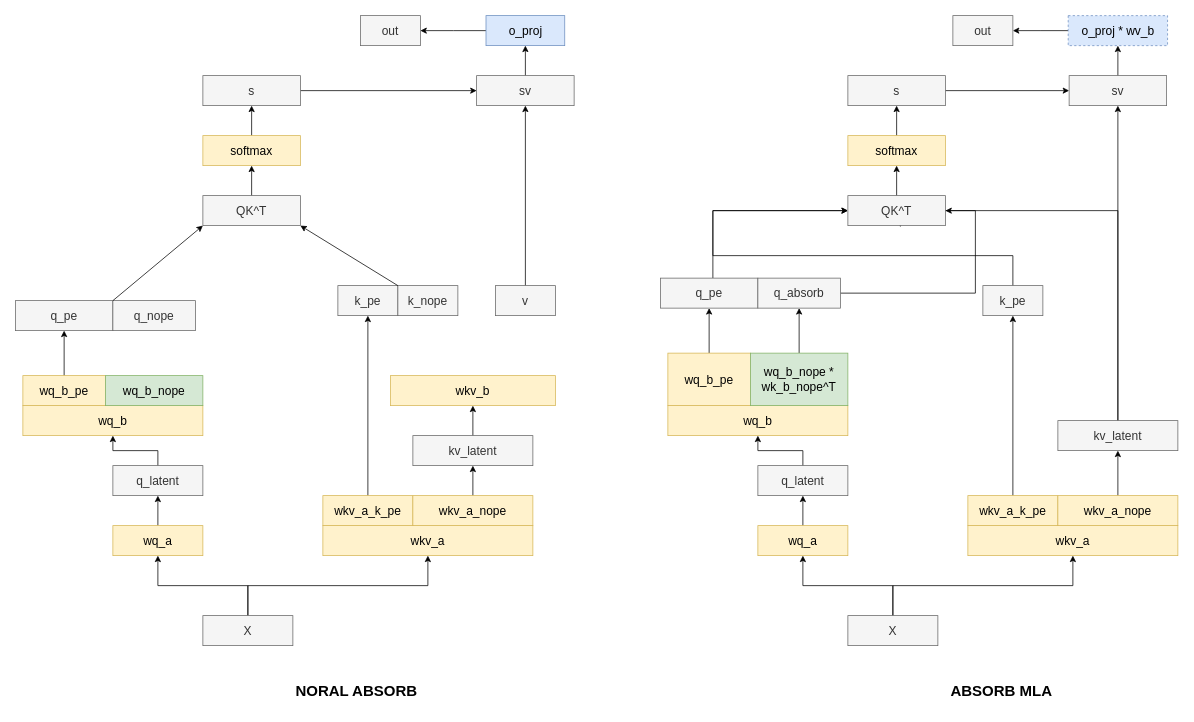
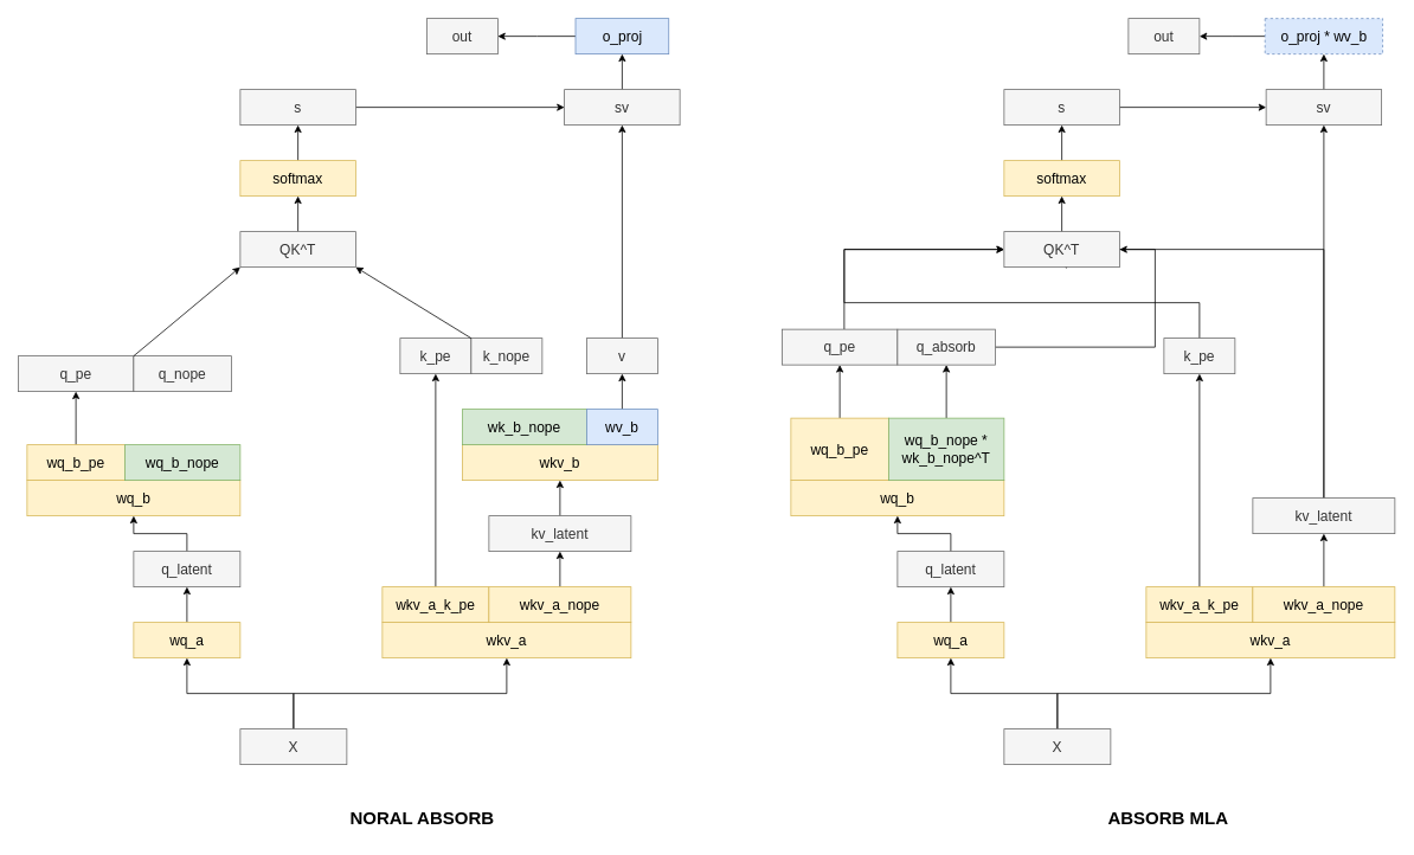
  <mxCell id="0" />
  <mxCell id="1" parent="0" />
  <mxCell id="2" style="edgeStyle=orthogonalEdgeStyle;rounded=0;orthogonalLoop=1;jettySize=auto;html=1;entryX=0.5;entryY=1;entryDx=0;entryDy=0;" edge="1" parent="1" source="4" target="6"><mxGeometry relative="1" as="geometry" /></mxCell>
  <mxCell id="3" style="edgeStyle=orthogonalEdgeStyle;rounded=0;orthogonalLoop=1;jettySize=auto;html=1;entryX=0.5;entryY=1;entryDx=0;entryDy=0;" edge="1" parent="1" source="4" target="9"><mxGeometry relative="1" as="geometry"><Array as="points"><mxPoint x="330" y="780" /><mxPoint x="570" y="780" /></Array></mxGeometry></mxCell>
  <mxCell id="4" value="&lt;font style=&quot;font-size: 16px;&quot;&gt;X&lt;/font&gt;" style="rounded=0;whiteSpace=wrap;html=1;fillColor=#f5f5f5;fontColor=#333333;strokeColor=#666666;" vertex="1" parent="1"><mxGeometry x="270" y="820" width="120" height="40" as="geometry" /></mxCell>
  <mxCell id="5" style="edgeStyle=orthogonalEdgeStyle;rounded=0;orthogonalLoop=1;jettySize=auto;html=1;entryX=0.5;entryY=1;entryDx=0;entryDy=0;" edge="1" parent="1" source="6" target="8"><mxGeometry relative="1" as="geometry" /></mxCell>
  <mxCell id="6" value="&lt;span style=&quot;font-size: 16px;&quot;&gt;wq_a&lt;/span&gt;" style="rounded=0;whiteSpace=wrap;html=1;fillColor=#fff2cc;strokeColor=#d6b656;" vertex="1" parent="1"><mxGeometry x="150" y="700" width="120" height="40" as="geometry" /></mxCell>
  <mxCell id="7" style="edgeStyle=orthogonalEdgeStyle;rounded=0;orthogonalLoop=1;jettySize=auto;html=1;entryX=0.5;entryY=1;entryDx=0;entryDy=0;" edge="1" parent="1" source="8" target="13"><mxGeometry relative="1" as="geometry" /></mxCell>
  <mxCell id="8" value="&lt;font style=&quot;font-size: 16px;&quot;&gt;q_latent&lt;/font&gt;" style="rounded=0;whiteSpace=wrap;html=1;fillColor=#f5f5f5;fontColor=#333333;strokeColor=#666666;" vertex="1" parent="1"><mxGeometry x="150" y="620" width="120" height="40" as="geometry" /></mxCell>
  <mxCell id="9" value="&lt;span style=&quot;font-size: 16px;&quot;&gt;wkv_a&lt;/span&gt;" style="rounded=0;whiteSpace=wrap;html=1;fillColor=#fff2cc;strokeColor=#d6b656;" vertex="1" parent="1"><mxGeometry x="430" y="700" width="280" height="40" as="geometry" /></mxCell>
  <mxCell id="10" value="&lt;font style=&quot;font-size: 16px;&quot;&gt;k_pe&lt;/font&gt;" style="rounded=0;whiteSpace=wrap;html=1;fillColor=#f5f5f5;fontColor=#333333;strokeColor=#666666;" vertex="1" parent="1"><mxGeometry x="450" y="380" width="80" height="40" as="geometry" /></mxCell>
  <mxCell id="11" style="edgeStyle=orthogonalEdgeStyle;rounded=0;orthogonalLoop=1;jettySize=auto;html=1;entryX=0.5;entryY=1;entryDx=0;entryDy=0;" edge="1" parent="1" source="12" target="23"><mxGeometry relative="1" as="geometry" /></mxCell>
  <mxCell id="12" value="&lt;font style=&quot;font-size: 16px;&quot;&gt;kv_latent&lt;/font&gt;" style="rounded=0;whiteSpace=wrap;html=1;fillColor=#f5f5f5;fontColor=#333333;strokeColor=#666666;" vertex="1" parent="1"><mxGeometry x="550" y="580" width="160" height="40" as="geometry" /></mxCell>
  <mxCell id="13" value="&lt;span style=&quot;font-size: 16px;&quot;&gt;wq_b&lt;/span&gt;" style="rounded=0;whiteSpace=wrap;html=1;fillColor=#fff2cc;strokeColor=#d6b656;" vertex="1" parent="1"><mxGeometry x="30" y="540" width="240" height="40" as="geometry" /></mxCell>
  <mxCell id="14" style="edgeStyle=orthogonalEdgeStyle;rounded=0;orthogonalLoop=1;jettySize=auto;html=1;entryX=0.5;entryY=1;entryDx=0;entryDy=0;" edge="1" parent="1" source="15" target="17"><mxGeometry relative="1" as="geometry" /></mxCell>
  <mxCell id="15" value="&lt;span style=&quot;font-size: 16px;&quot;&gt;wq_b_pe&lt;/span&gt;" style="rounded=0;whiteSpace=wrap;html=1;fillColor=#fff2cc;strokeColor=#d6b656;" vertex="1" parent="1"><mxGeometry x="30" y="500" width="110" height="40" as="geometry" /></mxCell>
  <mxCell id="16" value="&lt;span style=&quot;font-size: 16px;&quot;&gt;wq_b_nope&lt;/span&gt;" style="rounded=0;whiteSpace=wrap;html=1;fillColor=#d5e8d4;strokeColor=#82b366;" vertex="1" parent="1"><mxGeometry x="140" y="500" width="130" height="40" as="geometry" /></mxCell>
  <mxCell id="17" value="&lt;font style=&quot;font-size: 16px;&quot;&gt;q_pe&lt;/font&gt;" style="rounded=0;whiteSpace=wrap;html=1;fillColor=#f5f5f5;fontColor=#333333;strokeColor=#666666;" vertex="1" parent="1"><mxGeometry x="20" y="400" width="130" height="40" as="geometry" /></mxCell>
  <mxCell id="18" value="&lt;font style=&quot;font-size: 16px;&quot;&gt;q_nope&lt;/font&gt;" style="rounded=0;whiteSpace=wrap;html=1;fillColor=#f5f5f5;fontColor=#333333;strokeColor=#666666;" vertex="1" parent="1"><mxGeometry x="150" y="400" width="110" height="40" as="geometry" /></mxCell>
  <mxCell id="19" style="edgeStyle=orthogonalEdgeStyle;rounded=0;orthogonalLoop=1;jettySize=auto;html=1;entryX=0.5;entryY=1;entryDx=0;entryDy=0;" edge="1" parent="1" source="20" target="10"><mxGeometry relative="1" as="geometry" /></mxCell>
  <mxCell id="20" value="&lt;span style=&quot;font-size: 16px;&quot;&gt;wkv_a_k_pe&lt;/span&gt;" style="rounded=0;whiteSpace=wrap;html=1;fillColor=#fff2cc;strokeColor=#d6b656;" vertex="1" parent="1"><mxGeometry x="430" y="660" width="120" height="40" as="geometry" /></mxCell>
  <mxCell id="21" style="edgeStyle=orthogonalEdgeStyle;rounded=0;orthogonalLoop=1;jettySize=auto;html=1;entryX=0.5;entryY=1;entryDx=0;entryDy=0;" edge="1" parent="1" source="22" target="12"><mxGeometry relative="1" as="geometry" /></mxCell>
  <mxCell id="22" value="&lt;span style=&quot;font-size: 16px;&quot;&gt;wkv_a_nope&lt;/span&gt;" style="rounded=0;whiteSpace=wrap;html=1;fillColor=#fff2cc;strokeColor=#d6b656;" vertex="1" parent="1"><mxGeometry x="550" y="660" width="160" height="40" as="geometry" /></mxCell>
  <mxCell id="23" value="&lt;span style=&quot;font-size: 16px;&quot;&gt;wkv_b&lt;/span&gt;" style="rounded=0;whiteSpace=wrap;html=1;fillColor=#fff2cc;strokeColor=#d6b656;" vertex="1" parent="1"><mxGeometry x="520" y="500" width="220" height="40" as="geometry" /></mxCell>
  <mxCell id="24" value="&lt;font style=&quot;font-size: 16px;&quot;&gt;k_nope&lt;/font&gt;" style="rounded=0;whiteSpace=wrap;html=1;fillColor=#f5f5f5;fontColor=#333333;strokeColor=#666666;" vertex="1" parent="1"><mxGeometry x="530" y="380" width="80" height="40" as="geometry" /></mxCell>
  <mxCell id="25" style="edgeStyle=orthogonalEdgeStyle;rounded=0;orthogonalLoop=1;jettySize=auto;html=1;entryX=0.5;entryY=1;entryDx=0;entryDy=0;" edge="1" parent="1" source="26" target="39"><mxGeometry relative="1" as="geometry" /></mxCell>
  <mxCell id="26" value="&lt;font style=&quot;font-size: 16px;&quot;&gt;v&lt;/font&gt;" style="rounded=0;whiteSpace=wrap;html=1;fillColor=#f5f5f5;fontColor=#333333;strokeColor=#666666;" vertex="1" parent="1"><mxGeometry x="660" y="380" width="80" height="40" as="geometry" /></mxCell>
  <mxCell id="27" style="edgeStyle=orthogonalEdgeStyle;rounded=0;orthogonalLoop=1;jettySize=auto;html=1;entryX=0.5;entryY=1;entryDx=0;entryDy=0;" edge="1" parent="1" source="28" target="35"><mxGeometry relative="1" as="geometry" /></mxCell>
  <mxCell id="28" value="&lt;font style=&quot;font-size: 16px;&quot;&gt;QK^T&lt;/font&gt;" style="rounded=0;whiteSpace=wrap;html=1;fillColor=#f5f5f5;fontColor=#333333;strokeColor=#666666;" vertex="1" parent="1"><mxGeometry x="270" y="260" width="130" height="40" as="geometry" /></mxCell>
+ <mxCell id="29" value="&lt;span style=&quot;font-size: 16px;&quot;&gt;wk_b_nope&lt;/span&gt;" style="rounded=0;whiteSpace=wrap;html=1;fillColor=#d5e8d4;strokeColor=#82b366;" vertex="1" parent="1"><mxGeometry x="520" y="460" width="140" height="40" as="geometry" /></mxCell>
+ <mxCell id="30" style="edgeStyle=orthogonalEdgeStyle;rounded=0;orthogonalLoop=1;jettySize=auto;html=1;entryX=0.5;entryY=1;entryDx=0;entryDy=0;" edge="1" parent="1" source="31" target="26"><mxGeometry relative="1" as="geometry" /></mxCell>
+ <mxCell id="31" value="&lt;span style=&quot;font-size: 16px;&quot;&gt;wv_b&lt;/span&gt;" style="rounded=0;whiteSpace=wrap;html=1;fillColor=#dae8fc;strokeColor=#6c8ebf;" vertex="1" parent="1"><mxGeometry x="660" y="460" width="80" height="40" as="geometry" /></mxCell>
  <mxCell id="32" value="" style="endArrow=classic;html=1;rounded=0;entryX=0;entryY=1;entryDx=0;entryDy=0;" edge="1" parent="1" target="28"><mxGeometry width="50" height="50" relative="1" as="geometry"><mxPoint x="150" y="400" as="sourcePoint" /><mxPoint x="200" y="350" as="targetPoint" /></mxGeometry></mxCell>
  <mxCell id="33" value="" style="endArrow=classic;html=1;rounded=0;entryX=1;entryY=1;entryDx=0;entryDy=0;exitX=0;exitY=0;exitDx=0;exitDy=0;" edge="1" parent="1" source="24" target="28"><mxGeometry width="50" height="50" relative="1" as="geometry"><mxPoint x="160" y="410" as="sourcePoint" /><mxPoint x="345" y="310" as="targetPoint" /></mxGeometry></mxCell>
  <mxCell id="34" style="edgeStyle=orthogonalEdgeStyle;rounded=0;orthogonalLoop=1;jettySize=auto;html=1;entryX=0.5;entryY=1;entryDx=0;entryDy=0;" edge="1" parent="1" source="35" target="37"><mxGeometry relative="1" as="geometry" /></mxCell>
  <mxCell id="35" value="&lt;span style=&quot;font-size: 16px;&quot;&gt;softmax&lt;/span&gt;" style="rounded=0;whiteSpace=wrap;html=1;fillColor=#fff2cc;strokeColor=#d6b656;" vertex="1" parent="1"><mxGeometry x="270" width="130" height="40" as="geometry" y="180" /></mxCell>
  <mxCell id="36" style="edgeStyle=orthogonalEdgeStyle;rounded=0;orthogonalLoop=1;jettySize=auto;html=1;entryX=0;entryY=0.5;entryDx=0;entryDy=0;" edge="1" parent="1" source="37" target="39"><mxGeometry relative="1" as="geometry" /></mxCell>
  <mxCell id="37" value="&lt;font style=&quot;font-size: 16px;&quot;&gt;s&lt;/font&gt;" style="rounded=0;whiteSpace=wrap;html=1;fillColor=#f5f5f5;fontColor=#333333;strokeColor=#666666;" vertex="1" parent="1"><mxGeometry x="270" y="100" width="130" height="40" as="geometry" /></mxCell>
  <mxCell id="38" style="edgeStyle=orthogonalEdgeStyle;rounded=0;orthogonalLoop=1;jettySize=auto;html=1;entryX=0.5;entryY=1;entryDx=0;entryDy=0;" edge="1" parent="1" source="39" target="41"><mxGeometry relative="1" as="geometry" /></mxCell>
  <mxCell id="39" value="&lt;font style=&quot;font-size: 16px;&quot;&gt;sv&lt;/font&gt;" style="rounded=0;whiteSpace=wrap;html=1;fillColor=#f5f5f5;fontColor=#333333;strokeColor=#666666;" vertex="1" parent="1"><mxGeometry x="635" y="100" width="130" height="40" as="geometry" /></mxCell>
  <mxCell id="40" style="edgeStyle=orthogonalEdgeStyle;rounded=0;orthogonalLoop=1;jettySize=auto;html=1;" edge="1" parent="1" source="41"><mxGeometry relative="1" as="geometry"><mxPoint x="560" y="40" as="targetPoint" /></mxGeometry></mxCell>
  <mxCell id="41" value="&lt;span style=&quot;font-size: 16px;&quot;&gt;o_proj&lt;/span&gt;" style="rounded=0;whiteSpace=wrap;html=1;fillColor=#dae8fc;strokeColor=#6c8ebf;" vertex="1" parent="1"><mxGeometry x="647.5" y="20" width="105" height="40" as="geometry" /></mxCell>
  <mxCell id="42" value="&lt;font style=&quot;font-size: 16px;&quot;&gt;out&lt;/font&gt;" style="rounded=0;whiteSpace=wrap;html=1;fillColor=#f5f5f5;fontColor=#333333;strokeColor=#666666;" vertex="1" parent="1"><mxGeometry x="480" y="20" width="80" height="40" as="geometry" /></mxCell>
  <mxCell id="43" value="&lt;font style=&quot;font-size: 20px;&quot;&gt;&lt;b&gt;NORAL ABSORB&lt;/b&gt;&lt;/font&gt;" style="text;html=1;align=center;verticalAlign=middle;whiteSpace=wrap;rounded=0;" vertex="1" parent="1"><mxGeometry x="390" y="900" width="170" height="40" as="geometry" /></mxCell>
  <mxCell id="44" style="edgeStyle=orthogonalEdgeStyle;rounded=0;orthogonalLoop=1;jettySize=auto;html=1;entryX=0.5;entryY=1;entryDx=0;entryDy=0;" edge="1" parent="1" source="46" target="48"><mxGeometry relative="1" as="geometry" /></mxCell>
  <mxCell id="45" style="edgeStyle=orthogonalEdgeStyle;rounded=0;orthogonalLoop=1;jettySize=auto;html=1;entryX=0.5;entryY=1;entryDx=0;entryDy=0;" edge="1" parent="1" source="46" target="51"><mxGeometry relative="1" as="geometry"><Array as="points"><mxPoint x="1190" y="780" /><mxPoint x="1430" y="780" /></Array></mxGeometry></mxCell>
  <mxCell id="46" value="&lt;font style=&quot;font-size: 16px;&quot;&gt;X&lt;/font&gt;" style="rounded=0;whiteSpace=wrap;html=1;fillColor=#f5f5f5;fontColor=#333333;strokeColor=#666666;" vertex="1" parent="1"><mxGeometry x="1130" y="820" width="120" height="40" as="geometry" /></mxCell>
  <mxCell id="47" style="edgeStyle=orthogonalEdgeStyle;rounded=0;orthogonalLoop=1;jettySize=auto;html=1;entryX=0.5;entryY=1;entryDx=0;entryDy=0;" edge="1" parent="1" source="48" target="50"><mxGeometry relative="1" as="geometry" /></mxCell>
  <mxCell id="48" value="&lt;span style=&quot;font-size: 16px;&quot;&gt;wq_a&lt;/span&gt;" style="rounded=0;whiteSpace=wrap;html=1;fillColor=#fff2cc;strokeColor=#d6b656;" vertex="1" parent="1"><mxGeometry x="1010" y="700" width="120" height="40" as="geometry" /></mxCell>
  <mxCell id="49" style="edgeStyle=orthogonalEdgeStyle;rounded=0;orthogonalLoop=1;jettySize=auto;html=1;entryX=0.5;entryY=1;entryDx=0;entryDy=0;" edge="1" parent="1" source="50" target="57"><mxGeometry relative="1" as="geometry" /></mxCell>
  <mxCell id="50" value="&lt;font style=&quot;font-size: 16px;&quot;&gt;q_latent&lt;/font&gt;" style="rounded=0;whiteSpace=wrap;html=1;fillColor=#f5f5f5;fontColor=#333333;strokeColor=#666666;" vertex="1" parent="1"><mxGeometry x="1010" y="620" width="120" height="40" as="geometry" /></mxCell>
  <mxCell id="51" value="&lt;span style=&quot;font-size: 16px;&quot;&gt;wkv_a&lt;/span&gt;" style="rounded=0;whiteSpace=wrap;html=1;fillColor=#fff2cc;strokeColor=#d6b656;" vertex="1" parent="1"><mxGeometry x="1290" y="700" width="280" height="40" as="geometry" /></mxCell>
  <mxCell id="52" style="edgeStyle=orthogonalEdgeStyle;rounded=0;orthogonalLoop=1;jettySize=auto;html=1;entryX=0;entryY=0.5;entryDx=0;entryDy=0;" edge="1" parent="1" source="53" target="71"><mxGeometry relative="1" as="geometry"><Array as="points"><mxPoint x="1350" y="340" /><mxPoint x="950" y="340" /><mxPoint x="950" y="280" /></Array></mxGeometry></mxCell>
  <mxCell id="53" value="&lt;font style=&quot;font-size: 16px;&quot;&gt;k_pe&lt;/font&gt;" style="rounded=0;whiteSpace=wrap;html=1;fillColor=#f5f5f5;fontColor=#333333;strokeColor=#666666;" vertex="1" parent="1"><mxGeometry x="1310" y="380" width="80" height="40" as="geometry" /></mxCell>
  <mxCell id="54" style="edgeStyle=orthogonalEdgeStyle;rounded=0;orthogonalLoop=1;jettySize=auto;html=1;entryX=0.5;entryY=1;entryDx=0;entryDy=0;" edge="1" parent="1" source="56" target="77"><mxGeometry relative="1" as="geometry" /></mxCell>
  <mxCell id="55" style="edgeStyle=orthogonalEdgeStyle;rounded=0;orthogonalLoop=1;jettySize=auto;html=1;" edge="1" parent="1" source="56"><mxGeometry relative="1" as="geometry"><mxPoint x="1200" y="302" as="targetPoint" /><Array as="points"><mxPoint x="1490" y="280" /><mxPoint x="1200" y="280" /></Array></mxGeometry></mxCell>
  <mxCell id="56" value="&lt;font style=&quot;font-size: 16px;&quot;&gt;kv_latent&lt;/font&gt;" style="rounded=0;whiteSpace=wrap;html=1;fillColor=#f5f5f5;fontColor=#333333;strokeColor=#666666;" vertex="1" parent="1"><mxGeometry x="1410" y="560" width="160" height="40" as="geometry" /></mxCell>
  <mxCell id="57" value="&lt;span style=&quot;font-size: 16px;&quot;&gt;wq_b&lt;/span&gt;" style="rounded=0;whiteSpace=wrap;html=1;fillColor=#fff2cc;strokeColor=#d6b656;" vertex="1" parent="1"><mxGeometry x="890" y="540" width="240" height="40" as="geometry" /></mxCell>
  <mxCell id="58" style="edgeStyle=orthogonalEdgeStyle;rounded=0;orthogonalLoop=1;jettySize=auto;html=1;entryX=0.5;entryY=1;entryDx=0;entryDy=0;" edge="1" parent="1" source="59" target="63"><mxGeometry relative="1" as="geometry" /></mxCell>
  <mxCell id="59" value="&lt;span style=&quot;font-size: 16px;&quot;&gt;wq_b_pe&lt;/span&gt;" style="rounded=0;whiteSpace=wrap;html=1;fillColor=#fff2cc;strokeColor=#d6b656;" vertex="1" parent="1"><mxGeometry x="890" y="470" width="110" height="70" as="geometry" /></mxCell>
  <mxCell id="60" style="edgeStyle=orthogonalEdgeStyle;rounded=0;orthogonalLoop=1;jettySize=auto;html=1;entryX=0.5;entryY=1;entryDx=0;entryDy=0;" edge="1" parent="1" source="61" target="65"><mxGeometry relative="1" as="geometry" /></mxCell>
  <mxCell id="61" value="&lt;span style=&quot;font-size: 16px;&quot;&gt;wq_b_nope *&lt;/span&gt;&lt;div&gt;&lt;span style=&quot;font-size: 16px;&quot;&gt;wk_b_nope^T&lt;/span&gt;&lt;/div&gt;" style="rounded=0;whiteSpace=wrap;html=1;fillColor=#d5e8d4;strokeColor=#82b366;" vertex="1" parent="1"><mxGeometry x="1000" y="470" width="130" height="70" as="geometry" /></mxCell>
  <mxCell id="62" style="edgeStyle=orthogonalEdgeStyle;rounded=0;orthogonalLoop=1;jettySize=auto;html=1;entryX=0;entryY=0.5;entryDx=0;entryDy=0;" edge="1" parent="1" source="63" target="71"><mxGeometry relative="1" as="geometry"><Array as="points"><mxPoint x="950" y="280" /></Array></mxGeometry></mxCell>
  <mxCell id="63" value="&lt;font style=&quot;font-size: 16px;&quot;&gt;q_pe&lt;/font&gt;" style="rounded=0;whiteSpace=wrap;html=1;fillColor=#f5f5f5;fontColor=#333333;strokeColor=#666666;" vertex="1" parent="1"><mxGeometry x="880" y="370" width="130" height="40" as="geometry" /></mxCell>
  <mxCell id="64" style="edgeStyle=orthogonalEdgeStyle;rounded=0;orthogonalLoop=1;jettySize=auto;html=1;entryX=1;entryY=0.5;entryDx=0;entryDy=0;" edge="1" parent="1" source="65" target="71"><mxGeometry relative="1" as="geometry"><Array as="points"><mxPoint x="1300" y="390" /><mxPoint x="1300" y="280" /></Array></mxGeometry></mxCell>
  <mxCell id="65" value="&lt;font style=&quot;font-size: 16px;&quot;&gt;q_absorb&lt;/font&gt;" style="rounded=0;whiteSpace=wrap;html=1;fillColor=#f5f5f5;fontColor=#333333;strokeColor=#666666;" vertex="1" parent="1"><mxGeometry x="1010" y="370" width="110" height="40" as="geometry" /></mxCell>
  <mxCell id="66" style="edgeStyle=orthogonalEdgeStyle;rounded=0;orthogonalLoop=1;jettySize=auto;html=1;entryX=0.5;entryY=1;entryDx=0;entryDy=0;" edge="1" parent="1" source="67" target="53"><mxGeometry relative="1" as="geometry" /></mxCell>
  <mxCell id="67" value="&lt;span style=&quot;font-size: 16px;&quot;&gt;wkv_a_k_pe&lt;/span&gt;" style="rounded=0;whiteSpace=wrap;html=1;fillColor=#fff2cc;strokeColor=#d6b656;" vertex="1" parent="1"><mxGeometry x="1290" y="660" width="120" height="40" as="geometry" /></mxCell>
  <mxCell id="68" style="edgeStyle=orthogonalEdgeStyle;rounded=0;orthogonalLoop=1;jettySize=auto;html=1;entryX=0.5;entryY=1;entryDx=0;entryDy=0;" edge="1" parent="1" source="69" target="56"><mxGeometry relative="1" as="geometry" /></mxCell>
  <mxCell id="69" value="&lt;span style=&quot;font-size: 16px;&quot;&gt;wkv_a_nope&lt;/span&gt;" style="rounded=0;whiteSpace=wrap;html=1;fillColor=#fff2cc;strokeColor=#d6b656;" vertex="1" parent="1"><mxGeometry x="1410" y="660" width="160" height="40" as="geometry" /></mxCell>
  <mxCell id="70" style="edgeStyle=orthogonalEdgeStyle;rounded=0;orthogonalLoop=1;jettySize=auto;html=1;entryX=0.5;entryY=1;entryDx=0;entryDy=0;" edge="1" parent="1" source="71" target="73"><mxGeometry relative="1" as="geometry" /></mxCell>
  <mxCell id="71" value="&lt;font style=&quot;font-size: 16px;&quot;&gt;QK^T&lt;/font&gt;" style="rounded=0;whiteSpace=wrap;html=1;fillColor=#f5f5f5;fontColor=#333333;strokeColor=#666666;" vertex="1" parent="1"><mxGeometry x="1130" y="260" width="130" height="40" as="geometry" /></mxCell>
  <mxCell id="72" style="edgeStyle=orthogonalEdgeStyle;rounded=0;orthogonalLoop=1;jettySize=auto;html=1;entryX=0.5;entryY=1;entryDx=0;entryDy=0;" edge="1" parent="1" source="73" target="75"><mxGeometry relative="1" as="geometry" /></mxCell>
  <mxCell id="73" value="&lt;span style=&quot;font-size: 16px;&quot;&gt;softmax&lt;/span&gt;" style="rounded=0;whiteSpace=wrap;html=1;fillColor=#fff2cc;strokeColor=#d6b656;" vertex="1" parent="1"><mxGeometry x="1130" width="130" height="40" as="geometry" y="180" /></mxCell>
  <mxCell id="74" style="edgeStyle=orthogonalEdgeStyle;rounded=0;orthogonalLoop=1;jettySize=auto;html=1;entryX=0;entryY=0.5;entryDx=0;entryDy=0;" edge="1" parent="1" source="75" target="77"><mxGeometry relative="1" as="geometry" /></mxCell>
  <mxCell id="75" value="&lt;font style=&quot;font-size: 16px;&quot;&gt;s&lt;/font&gt;" style="rounded=0;whiteSpace=wrap;html=1;fillColor=#f5f5f5;fontColor=#333333;strokeColor=#666666;" vertex="1" parent="1"><mxGeometry x="1130" y="100" width="130" height="40" as="geometry" /></mxCell>
  <mxCell id="76" style="edgeStyle=orthogonalEdgeStyle;rounded=0;orthogonalLoop=1;jettySize=auto;html=1;entryX=0.5;entryY=1;entryDx=0;entryDy=0;" edge="1" parent="1" source="77" target="79"><mxGeometry relative="1" as="geometry" /></mxCell>
  <mxCell id="77" value="&lt;font style=&quot;font-size: 16px;&quot;&gt;sv&lt;/font&gt;" style="rounded=0;whiteSpace=wrap;html=1;fillColor=#f5f5f5;fontColor=#333333;strokeColor=#666666;" vertex="1" parent="1"><mxGeometry x="1425" y="100" width="130" height="40" as="geometry" /></mxCell>
  <mxCell id="78" style="edgeStyle=orthogonalEdgeStyle;rounded=0;orthogonalLoop=1;jettySize=auto;html=1;" edge="1" parent="1" source="79"><mxGeometry relative="1" as="geometry"><mxPoint x="1350" y="40" as="targetPoint" /></mxGeometry></mxCell>
  <mxCell id="79" value="&lt;span style=&quot;font-size: 16px;&quot;&gt;o_proj * wv_b&lt;/span&gt;" style="rounded=0;whiteSpace=wrap;html=1;fillColor=#dae8fc;strokeColor=#6c8ebf;dashed=1;" vertex="1" parent="1"><mxGeometry x="1423.75" y="20" width="132.5" height="40" as="geometry" /></mxCell>
  <mxCell id="80" value="&lt;font style=&quot;font-size: 16px;&quot;&gt;out&lt;/font&gt;" style="rounded=0;whiteSpace=wrap;html=1;fillColor=#f5f5f5;fontColor=#333333;strokeColor=#666666;" vertex="1" parent="1"><mxGeometry x="1270" y="20" width="80" height="40" as="geometry" /></mxCell>
- <mxCell id="81" value="&lt;font style=&quot;font-size: 20px;&quot;&gt;&lt;b&gt;ABSORB MLA&lt;/b&gt;&lt;/font&gt;" style="text;html=1;align=center;verticalAlign=middle;whiteSpace=wrap;rounded=0;" vertex="1" parent="1"><mxGeometry x="1250" y="900" width="170" height="40" as="geometry" /></mxCell>
+ <mxCell id="81" value="&lt;font style=&quot;font-size: 20px;&quot;&gt;&lt;b&gt;ABSORB MLA&lt;/b&gt;&lt;/font&gt;" style="text;html=1;align=center;verticalAlign=middle;whiteSpace=wrap;rounded=0;" vertex="1" parent="1"><mxGeometry x="1230" y="900" width="170" height="40" as="geometry" /></mxCell>
